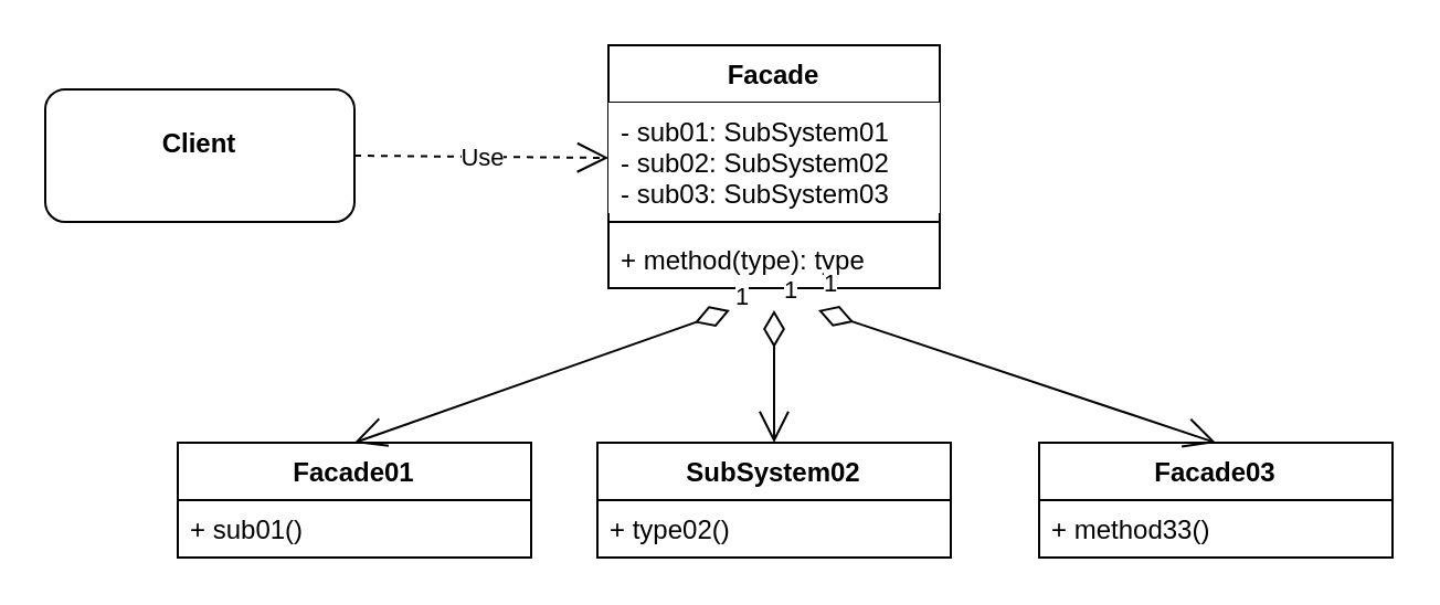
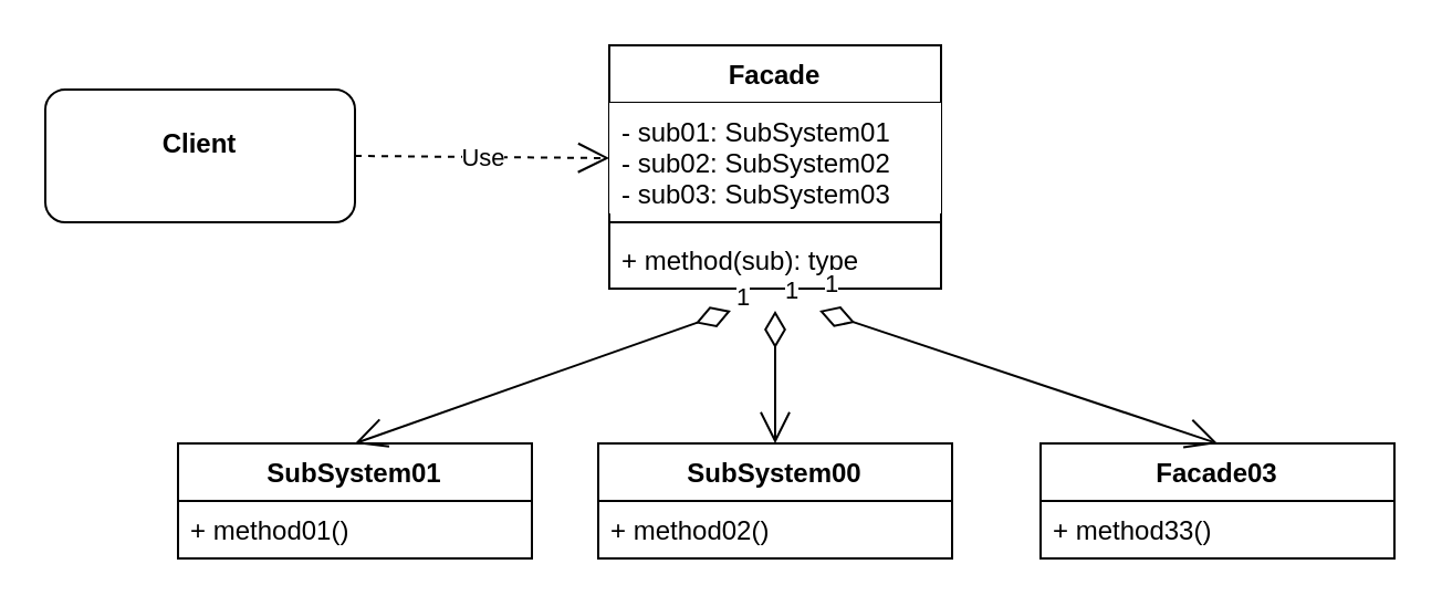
  <mxCell id="0" />
  <mxCell id="1" parent="0" />
- <mxCell id="2" value="Facade01" style="swimlane;fontStyle=1;align=center;verticalAlign=top;childLayout=stackLayout;horizontal=1;startSize=26;horizontalStack=0;resizeParent=1;resizeParentMax=0;resizeLast=0;collapsible=1;marginBottom=0;" vertex="1" parent="1"><mxGeometry x="80" y="200" width="160" height="52" as="geometry" /></mxCell>
- <mxCell id="3" value="+ sub01()" style="text;strokeColor=none;fillColor=none;align=left;verticalAlign=top;spacingLeft=4;spacingRight=4;overflow=hidden;rotatable=0;points=[[0,0.5],[1,0.5]];portConstraint=eastwest;" vertex="1" parent="2"><mxGeometry y="26" width="160" height="26" as="geometry" /></mxCell>
- <mxCell id="4" value="SubSystem02" style="swimlane;fontStyle=1;align=center;verticalAlign=top;childLayout=stackLayout;horizontal=1;startSize=26;horizontalStack=0;resizeParent=1;resizeParentMax=0;resizeLast=0;collapsible=1;marginBottom=0;" vertex="1" parent="1"><mxGeometry x="270" y="200" width="160" height="52" as="geometry" /></mxCell>
- <mxCell id="5" value="+ type02()" style="text;strokeColor=none;fillColor=none;align=left;verticalAlign=top;spacingLeft=4;spacingRight=4;overflow=hidden;rotatable=0;points=[[0,0.5],[1,0.5]];portConstraint=eastwest;" vertex="1" parent="4"><mxGeometry y="26" width="160" height="26" as="geometry" /></mxCell>
+ <mxCell id="2" value="SubSystem01" style="swimlane;fontStyle=1;align=center;verticalAlign=top;childLayout=stackLayout;horizontal=1;startSize=26;horizontalStack=0;resizeParent=1;resizeParentMax=0;resizeLast=0;collapsible=1;marginBottom=0;" vertex="1" parent="1"><mxGeometry x="80" y="200" width="160" height="52" as="geometry" /></mxCell>
+ <mxCell id="3" value="+ method01()" style="text;strokeColor=none;fillColor=none;align=left;verticalAlign=top;spacingLeft=4;spacingRight=4;overflow=hidden;rotatable=0;points=[[0,0.5],[1,0.5]];portConstraint=eastwest;" vertex="1" parent="2"><mxGeometry y="26" width="160" height="26" as="geometry" /></mxCell>
+ <mxCell id="4" value="SubSystem00" style="swimlane;fontStyle=1;align=center;verticalAlign=top;childLayout=stackLayout;horizontal=1;startSize=26;horizontalStack=0;resizeParent=1;resizeParentMax=0;resizeLast=0;collapsible=1;marginBottom=0;" vertex="1" parent="1"><mxGeometry x="270" y="200" width="160" height="52" as="geometry" /></mxCell>
+ <mxCell id="5" value="+ method02()" style="text;strokeColor=none;fillColor=none;align=left;verticalAlign=top;spacingLeft=4;spacingRight=4;overflow=hidden;rotatable=0;points=[[0,0.5],[1,0.5]];portConstraint=eastwest;" vertex="1" parent="4"><mxGeometry y="26" width="160" height="26" as="geometry" /></mxCell>
  <mxCell id="6" value="Facade03" style="swimlane;fontStyle=1;align=center;verticalAlign=top;childLayout=stackLayout;horizontal=1;startSize=26;horizontalStack=0;resizeParent=1;resizeParentMax=0;resizeLast=0;collapsible=1;marginBottom=0;" vertex="1" parent="1"><mxGeometry x="470" y="200" width="160" height="52" as="geometry" /></mxCell>
  <mxCell id="7" value="+ method33()" style="text;strokeColor=none;fillColor=none;align=left;verticalAlign=top;spacingLeft=4;spacingRight=4;overflow=hidden;rotatable=0;points=[[0,0.5],[1,0.5]];portConstraint=eastwest;" vertex="1" parent="6"><mxGeometry y="26" width="160" height="26" as="geometry" /></mxCell>
  <mxCell id="8" value="Facade" style="swimlane;fontStyle=1;align=center;verticalAlign=top;childLayout=stackLayout;horizontal=1;startSize=26;horizontalStack=0;resizeParent=1;resizeParentMax=0;resizeLast=0;collapsible=1;marginBottom=0;" vertex="1" parent="1"><mxGeometry x="275" y="20" width="150" height="110" as="geometry" /></mxCell>
  <mxCell id="9" value="- sub01: SubSystem01&#10;- sub02: SubSystem02&#10;- sub03: SubSystem03" style="text;strokeColor=none;align=left;verticalAlign=top;spacingLeft=4;spacingRight=4;overflow=hidden;rotatable=0;points=[[0,0.5],[1,0.5]];portConstraint=eastwest;fillColor=#ffffff;" vertex="1" parent="8"><mxGeometry y="26" width="150" height="50" as="geometry" /></mxCell>
  <mxCell id="10" value="" style="line;strokeWidth=1;fillColor=none;align=left;verticalAlign=middle;spacingTop=-1;spacingLeft=3;spacingRight=3;rotatable=0;labelPosition=right;points=[];portConstraint=eastwest;" vertex="1" parent="8"><mxGeometry y="76" width="150" height="8" as="geometry" /></mxCell>
- <mxCell id="11" value="+ method(type): type" style="text;strokeColor=none;fillColor=none;align=left;verticalAlign=top;spacingLeft=4;spacingRight=4;overflow=hidden;rotatable=0;points=[[0,0.5],[1,0.5]];portConstraint=eastwest;" vertex="1" parent="8"><mxGeometry y="84" width="150" height="26" as="geometry" /></mxCell>
+ <mxCell id="11" value="+ method(sub): type" style="text;strokeColor=none;fillColor=none;align=left;verticalAlign=top;spacingLeft=4;spacingRight=4;overflow=hidden;rotatable=0;points=[[0,0.5],[1,0.5]];portConstraint=eastwest;" vertex="1" parent="8"><mxGeometry y="84" width="150" height="26" as="geometry" /></mxCell>
  <mxCell id="12" value="1" style="endArrow=open;html=1;endSize=12;startArrow=diamondThin;startSize=14;startFill=0;align=left;verticalAlign=bottom;rounded=0;entryX=0.5;entryY=0;entryDx=0;entryDy=0;" edge="1" parent="1" target="2"><mxGeometry x="-1" y="3" relative="1" as="geometry"><mxPoint x="330" y="140" as="sourcePoint" /><mxPoint x="530" y="140" as="targetPoint" /></mxGeometry></mxCell>
  <mxCell id="13" value="1" style="endArrow=open;html=1;endSize=12;startArrow=diamondThin;startSize=14;startFill=0;align=left;verticalAlign=bottom;rounded=0;entryX=0.5;entryY=0;entryDx=0;entryDy=0;" edge="1" parent="1" target="6"><mxGeometry x="-1" y="3" relative="1" as="geometry"><mxPoint x="370" y="140" as="sourcePoint" /><mxPoint x="180" y="220" as="targetPoint" /></mxGeometry></mxCell>
  <mxCell id="14" value="1" style="endArrow=open;html=1;endSize=12;startArrow=diamondThin;startSize=14;startFill=0;align=left;verticalAlign=bottom;rounded=0;entryX=0.5;entryY=0;entryDx=0;entryDy=0;" edge="1" parent="1" target="4"><mxGeometry x="-1" y="3" relative="1" as="geometry"><mxPoint x="350" y="140" as="sourcePoint" /><mxPoint x="170" y="210" as="targetPoint" /></mxGeometry></mxCell>
  <mxCell id="15" value="&lt;p style=&quot;margin: 0px ; margin-top: 4px ; text-align: center&quot;&gt;&lt;br&gt;&lt;b&gt;Client&lt;/b&gt;&lt;/p&gt;" style="verticalAlign=top;align=left;overflow=fill;fontSize=12;fontFamily=Helvetica;html=1;fillColor=#ffffff;rounded=1;" vertex="1" parent="1"><mxGeometry x="20" y="40" width="140" height="60" as="geometry" /></mxCell>
  <mxCell id="16" value="Use" style="endArrow=open;endSize=12;dashed=1;html=1;exitX=1;exitY=0.5;exitDx=0;exitDy=0;entryX=0;entryY=0.5;entryDx=0;entryDy=0;" edge="1" parent="1" source="15" target="9"><mxGeometry width="160" relative="1" as="geometry"><mxPoint x="300" y="200" as="sourcePoint" /><mxPoint x="460" y="200" as="targetPoint" /></mxGeometry></mxCell>
